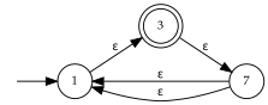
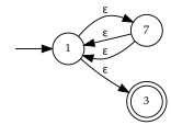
  digraph {
    compound=true
    fontname=Palatino
    fontsize=11
    rankdir=LR
    node [fontname=Palatino fontsize=11 shape=circle]
    edge [fontname="Palatino sans serif" fontsize=11]
    0 [height=0.15 shape=point style=invis width=0.15]
    1 [height=0.15 width=0.15]
    n3 [height=0.15 label=7 width=0.15]
    3 [height=0.15 shape=doublecircle width=0.15]
    0 -> 1
-   3 -> n3 [label="&#949;"]
+   1 -> n3 [label="&#949;"]
    1 -> 3 [label="&#949;"]
    n3 -> 1 [label="&#949;"]
    n3 -> 1 [label="&#949;"]
  }
